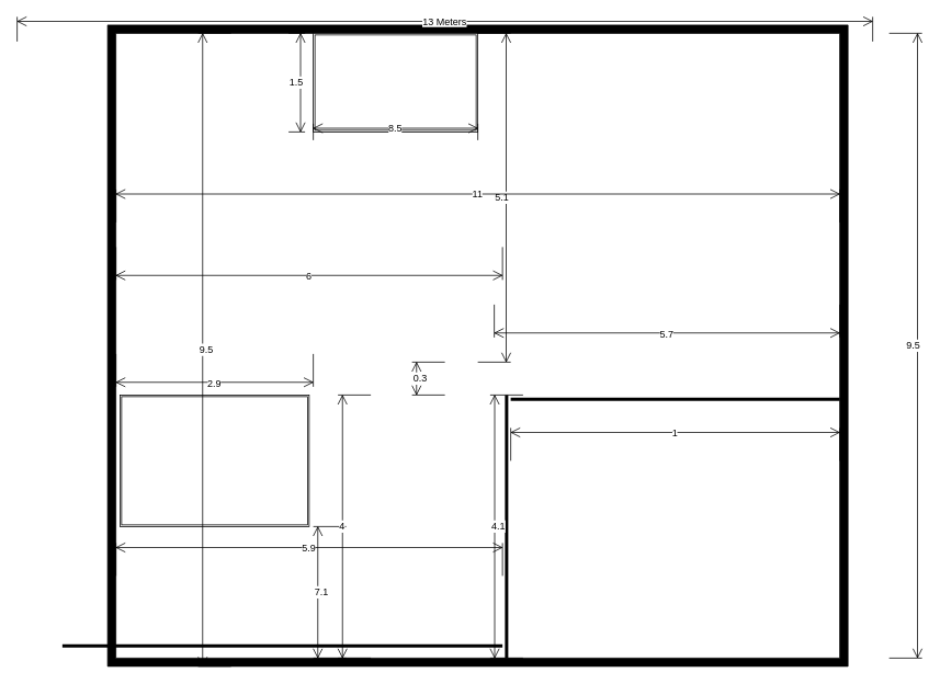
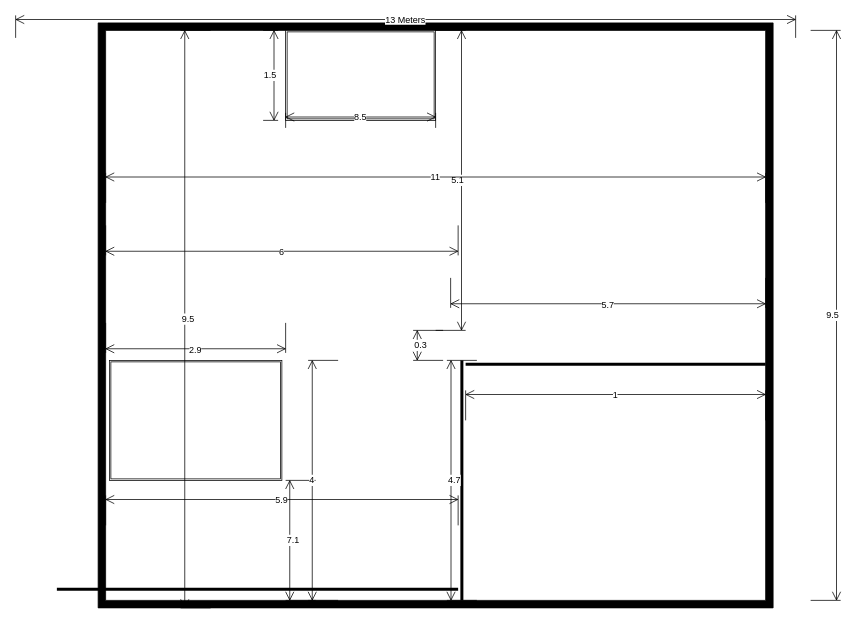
  <mxCell id="0" />
  <mxCell id="1" parent="0" />
  <mxCell id="2" value="" style="verticalLabelPosition=bottom;html=1;verticalAlign=top;align=center;shape=mxgraph.floorplan.room;fillColor=#000000;" vertex="1" parent="1"><mxGeometry x="130" y="30" width="900" height="780" as="geometry" /></mxCell>
  <mxCell id="3" value="" style="line;strokeWidth=4;html=1;perimeter=backbonePerimeter;points=[];outlineConnect=0;" vertex="1" parent="1"><mxGeometry x="620" y="480" width="400" height="10" as="geometry" /></mxCell>
  <mxCell id="4" value="" style="line;strokeWidth=4;direction=south;html=1;perimeter=backbonePerimeter;points=[];outlineConnect=0;" vertex="1" parent="1"><mxGeometry x="610" y="480" width="10" height="320" as="geometry" /></mxCell>
  <mxCell id="5" value="" style="line;strokeWidth=4;html=1;perimeter=backbonePerimeter;points=[];outlineConnect=0;" vertex="1" parent="1"><mxGeometry x="75" y="780" width="535" height="10" as="geometry" /></mxCell>
  <mxCell id="6" value="5.1&lt;br&gt;" style="shape=dimension;direction=north;whiteSpace=wrap;html=1;align=right;points=[];verticalAlign=middle;labelBackgroundColor=#ffffff" vertex="1" parent="1"><mxGeometry x="580" y="40" width="40" height="400" as="geometry" /></mxCell>
  <mxCell id="7" value="5.7" style="shape=dimension;whiteSpace=wrap;html=1;align=center;points=[];verticalAlign=bottom;spacingBottom=-5;labelBackgroundColor=#ffffff" vertex="1" parent="1"><mxGeometry x="600" y="370" width="420" height="40" as="geometry" /></mxCell>
  <mxCell id="8" value="5.9&lt;br&gt;" style="shape=dimension;direction=west;whiteSpace=wrap;html=1;align=center;points=[];verticalAlign=top;spacingTop=-8;labelBackgroundColor=#ffffff" vertex="1" parent="1"><mxGeometry x="140" y="660" width="470" height="40" as="geometry" /></mxCell>
  <mxCell id="9" value="" style="shape=ext;double=1;rounded=0;whiteSpace=wrap;html=1;" vertex="1" parent="1"><mxGeometry x="145" y="480" width="230" height="160" as="geometry" /></mxCell>
  <mxCell id="10" value="9.5" style="shape=dimension;direction=south;whiteSpace=wrap;html=1;align=left;points=[];verticalAlign=middle;labelBackgroundColor=#ffffff" vertex="1" parent="1"><mxGeometry x="240" y="40" width="40" height="770" as="geometry" /></mxCell>
  <mxCell id="11" value="6" style="shape=dimension;whiteSpace=wrap;html=1;align=center;points=[];verticalAlign=bottom;spacingBottom=-5;labelBackgroundColor=#ffffff" vertex="1" parent="1"><mxGeometry x="140" y="300" width="470" height="40" as="geometry" /></mxCell>
  <mxCell id="12" value="" style="shape=ext;double=1;rounded=0;whiteSpace=wrap;html=1;" vertex="1" parent="1"><mxGeometry x="380" y="40" width="200" height="120" as="geometry" /></mxCell>
  <mxCell id="13" value="1.5" style="shape=dimension;direction=north;whiteSpace=wrap;html=1;align=right;points=[];verticalAlign=middle;labelBackgroundColor=#ffffff" vertex="1" parent="1"><mxGeometry x="350" y="40" width="20" height="120" as="geometry" /></mxCell>
  <mxCell id="14" value="8.5" style="shape=dimension;direction=west;whiteSpace=wrap;html=1;align=center;points=[];verticalAlign=top;spacingTop=-8;labelBackgroundColor=#ffffff" vertex="1" parent="1"><mxGeometry x="380" y="150" width="200" height="20" as="geometry" /></mxCell>
  <mxCell id="15" value="13 Meters" style="shape=dimension;direction=west;whiteSpace=wrap;html=1;align=center;points=[];verticalAlign=top;spacingTop=-8;labelBackgroundColor=#ffffff" vertex="1" parent="1"><mxGeometry x="20" y="20" width="1040" height="30" as="geometry" /></mxCell>
- <mxCell id="16" value="4.1" style="shape=dimension;direction=south;whiteSpace=wrap;html=1;align=left;points=[];verticalAlign=middle;labelBackgroundColor=#ffffff" vertex="1" parent="1"><mxGeometry x="595" y="480" width="40" height="320" as="geometry" /></mxCell>
+ <mxCell id="16" value="4.7" style="shape=dimension;direction=south;whiteSpace=wrap;html=1;align=left;points=[];verticalAlign=middle;labelBackgroundColor=#ffffff" vertex="1" parent="1"><mxGeometry x="595" y="480" width="40" height="320" as="geometry" /></mxCell>
  <mxCell id="17" value="9.5&lt;br&gt;" style="shape=dimension;direction=north;whiteSpace=wrap;html=1;align=right;points=[];verticalAlign=middle;labelBackgroundColor=#ffffff" vertex="1" parent="1"><mxGeometry x="1080" y="40" width="40" height="760" as="geometry" /></mxCell>
- <mxCell id="18" value="0.3" style="shape=dimension;direction=south;whiteSpace=wrap;html=1;align=left;points=[];verticalAlign=middle;labelBackgroundColor=#ffffff" vertex="1" parent="1"><mxGeometry x="500" y="440" width="40" height="40" as="geometry" /></mxCell>
+ <mxCell id="18" value="0.3" style="shape=dimension;direction=south;whiteSpace=wrap;html=1;align=left;points=[];verticalAlign=middle;labelBackgroundColor=#ffffff" vertex="1" parent="1"><mxGeometry x="550" y="440" width="40" height="40" as="geometry" /></mxCell>
  <mxCell id="19" value="1" style="shape=dimension;direction=west;whiteSpace=wrap;html=1;align=center;points=[];verticalAlign=top;spacingTop=-8;labelBackgroundColor=#ffffff" vertex="1" parent="1"><mxGeometry x="620" y="520" width="400" height="40" as="geometry" /></mxCell>
  <mxCell id="20" value="11&lt;br&gt;" style="shape=dimension;direction=west;whiteSpace=wrap;html=1;align=center;points=[];verticalAlign=top;spacingTop=-8;labelBackgroundColor=#ffffff" vertex="1" parent="1"><mxGeometry x="140" y="230" width="880" height="40" as="geometry" /></mxCell>
  <mxCell id="21" value="2.9" style="shape=dimension;whiteSpace=wrap;html=1;align=center;points=[];verticalAlign=bottom;spacingBottom=-5;labelBackgroundColor=#ffffff" vertex="1" parent="1"><mxGeometry x="140" y="430" width="240" height="40" as="geometry" /></mxCell>
  <mxCell id="22" value="7.1" style="shape=dimension;direction=south;whiteSpace=wrap;html=1;align=left;points=[];verticalAlign=middle;labelBackgroundColor=#ffffff" vertex="1" parent="1"><mxGeometry x="380" y="640" width="40" height="160" as="geometry" /></mxCell>
  <mxCell id="23" value="4" style="shape=dimension;direction=south;whiteSpace=wrap;html=1;align=left;points=[];verticalAlign=middle;labelBackgroundColor=#ffffff" vertex="1" parent="1"><mxGeometry x="410" y="480" width="40" height="320" as="geometry" /></mxCell>
